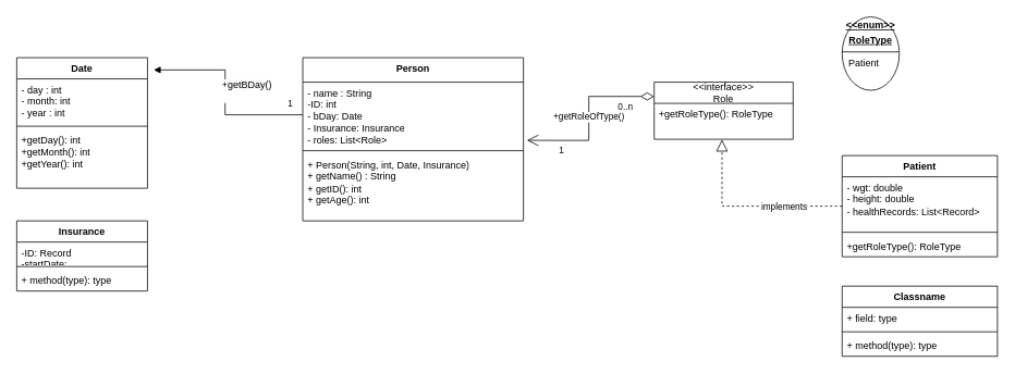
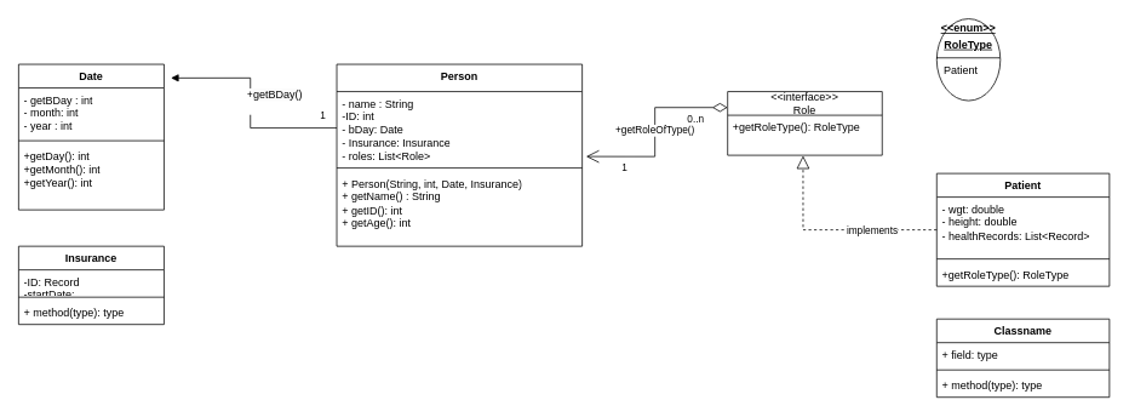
  <mxCell id="0" />
  <mxCell id="1" parent="0" />
  <mxCell id="2" value="Person&lt;div&gt;&lt;br&gt;&lt;/div&gt;" style="swimlane;fontStyle=1;align=center;verticalAlign=top;childLayout=stackLayout;horizontal=1;startSize=30;horizontalStack=0;resizeParent=1;resizeParentMax=0;resizeLast=0;collapsible=1;marginBottom=0;whiteSpace=wrap;html=1;movable=1;resizable=1;rotatable=1;deletable=1;editable=1;locked=0;connectable=1;" vertex="1" parent="1"><mxGeometry x="370" y="70" width="270" height="200" as="geometry"><mxRectangle x="180" y="100" width="110" height="60" as="alternateBounds" /></mxGeometry></mxCell>
  <mxCell id="3" value="- name : String&lt;div&gt;-ID: int&lt;/div&gt;&lt;div&gt;- bDay: Date&lt;/div&gt;&lt;div&gt;- Insurance: Insurance&lt;/div&gt;&lt;div&gt;- roles: List&amp;lt;Role&amp;gt;&lt;/div&gt;" style="text;strokeColor=none;fillColor=none;align=left;verticalAlign=top;spacingLeft=4;spacingRight=4;overflow=hidden;rotatable=0;points=[[0,0.5],[1,0.5]];portConstraint=eastwest;whiteSpace=wrap;html=1;" vertex="1" parent="2"><mxGeometry y="30" width="270" height="80" as="geometry" /></mxCell>
  <mxCell id="4" value="" style="line;strokeWidth=1;fillColor=none;align=left;verticalAlign=middle;spacingTop=-1;spacingLeft=3;spacingRight=3;rotatable=0;labelPosition=right;points=[];portConstraint=eastwest;strokeColor=inherit;" vertex="1" parent="2"><mxGeometry y="110" width="270" height="8" as="geometry" /></mxCell>
  <mxCell id="5" value="&lt;div&gt;+ Person(String, int, Date, Insurance)&lt;/div&gt;+ getName() : String&lt;div&gt;+ getID(): int&lt;/div&gt;&lt;div&gt;&lt;span style=&quot;background-color: initial;&quot;&gt;+ getAge(): int&lt;/span&gt;&lt;/div&gt;&lt;div&gt;&lt;br&gt;&lt;/div&gt;" style="text;strokeColor=none;fillColor=none;align=left;verticalAlign=top;spacingLeft=4;spacingRight=4;overflow=hidden;rotatable=0;points=[[0,0.5],[1,0.5]];portConstraint=eastwest;whiteSpace=wrap;html=1;" vertex="1" parent="2"><mxGeometry y="118" width="270" height="82" as="geometry" /></mxCell>
  <mxCell id="6" value="Patient" style="swimlane;fontStyle=1;align=center;verticalAlign=top;childLayout=stackLayout;horizontal=1;startSize=26;horizontalStack=0;resizeParent=1;resizeParentMax=0;resizeLast=0;collapsible=1;marginBottom=0;whiteSpace=wrap;html=1;" vertex="1" parent="1"><mxGeometry x="1030" y="190" width="190" height="124" as="geometry" /></mxCell>
  <mxCell id="7" value="- wgt: double&lt;div&gt;- height: double&lt;/div&gt;&lt;div&gt;- healthRecords: List&amp;lt;Record&amp;gt;&lt;/div&gt;" style="text;strokeColor=none;fillColor=none;align=left;verticalAlign=top;spacingLeft=4;spacingRight=4;overflow=hidden;rotatable=0;points=[[0,0.5],[1,0.5]];portConstraint=eastwest;whiteSpace=wrap;html=1;" vertex="1" parent="6"><mxGeometry y="26" width="190" height="64" as="geometry" /></mxCell>
  <mxCell id="8" value="" style="line;strokeWidth=1;fillColor=none;align=left;verticalAlign=middle;spacingTop=-1;spacingLeft=3;spacingRight=3;rotatable=0;labelPosition=right;points=[];portConstraint=eastwest;strokeColor=inherit;" vertex="1" parent="6"><mxGeometry y="90" width="190" height="8" as="geometry" /></mxCell>
  <mxCell id="9" value="+getRoleType(): RoleType" style="text;strokeColor=none;fillColor=none;align=left;verticalAlign=top;spacingLeft=4;spacingRight=4;overflow=hidden;rotatable=0;points=[[0,0.5],[1,0.5]];portConstraint=eastwest;whiteSpace=wrap;html=1;" vertex="1" parent="6"><mxGeometry y="98" width="190" height="26" as="geometry" /></mxCell>
  <mxCell id="10" value="&amp;lt;&amp;lt;interface&amp;gt;&amp;gt;&lt;br&gt;Role" style="swimlane;fontStyle=0;childLayout=stackLayout;horizontal=1;startSize=26;fillColor=none;horizontalStack=0;resizeParent=1;resizeParentMax=0;resizeLast=0;collapsible=1;marginBottom=0;whiteSpace=wrap;html=1;" vertex="1" parent="1"><mxGeometry x="800" y="100" width="170" height="70" as="geometry" /></mxCell>
  <mxCell id="11" value="+getRoleType(): RoleType" style="text;strokeColor=none;fillColor=none;align=left;verticalAlign=top;spacingLeft=4;spacingRight=4;overflow=hidden;rotatable=0;points=[[0,0.5],[1,0.5]];portConstraint=eastwest;whiteSpace=wrap;html=1;" vertex="1" parent="10"><mxGeometry y="26" width="170" height="44" as="geometry" /></mxCell>
  <mxCell id="12" value="&lt;p style=&quot;margin:0px;margin-top:4px;text-align:center;text-decoration:underline;&quot;&gt;&lt;b&gt;&amp;lt;&amp;lt;enum&amp;gt;&amp;gt;&lt;/b&gt;&lt;/p&gt;&lt;p style=&quot;margin:0px;margin-top:4px;text-align:center;text-decoration:underline;&quot;&gt;&lt;b&gt;RoleType&lt;/b&gt;&lt;/p&gt;&lt;hr size=&quot;1&quot; style=&quot;border-style:solid;&quot;&gt;&lt;p style=&quot;margin:0px;margin-left:8px;&quot;&gt;Patient&lt;/p&gt;" style="ellipse;verticalAlign=top;align=left;overflow=fill;html=1;whiteSpace=wrap;" vertex="1" parent="1"><mxGeometry x="1030" y="20" width="70" height="90" as="geometry" /></mxCell>
  <mxCell id="13" value="" style="endArrow=block;dashed=1;endFill=0;endSize=12;html=1;rounded=0;entryX=0.488;entryY=1.01;entryDx=0;entryDy=0;entryPerimeter=0;exitX=0;exitY=0.5;exitDx=0;exitDy=0;" edge="1" parent="1" source="6" target="11"><mxGeometry width="160" relative="1" as="geometry"><mxPoint x="700" y="310" as="sourcePoint" /><mxPoint x="860" y="310" as="targetPoint" /><Array as="points"><mxPoint x="883" y="252" /></Array></mxGeometry></mxCell>
  <mxCell id="14" value="implements" style="edgeLabel;html=1;align=center;verticalAlign=middle;resizable=0;points=[];" vertex="1" connectable="0" parent="13"><mxGeometry x="-0.367" relative="1" as="geometry"><mxPoint as="offset" /></mxGeometry></mxCell>
  <mxCell id="15" value="+getRoleOfType()" style="endArrow=open;html=1;endSize=12;startArrow=diamondThin;startSize=14;startFill=0;edgeStyle=orthogonalEdgeStyle;rounded=0;entryX=1.016;entryY=0.892;entryDx=0;entryDy=0;entryPerimeter=0;exitX=0;exitY=0.25;exitDx=0;exitDy=0;" edge="1" parent="1" source="10" target="3"><mxGeometry relative="1" as="geometry"><mxPoint x="600" y="270" as="sourcePoint" /><mxPoint x="760" y="270" as="targetPoint" /></mxGeometry></mxCell>
  <mxCell id="16" value="0..n" style="edgeLabel;resizable=0;html=1;align=left;verticalAlign=top;" connectable="0" vertex="1" parent="15"><mxGeometry x="-1" relative="1" as="geometry"><mxPoint x="-46" as="offset" /></mxGeometry></mxCell>
  <mxCell id="17" value="1" style="edgeLabel;resizable=0;html=1;align=right;verticalAlign=top;" connectable="0" vertex="1" parent="15"><mxGeometry x="1" relative="1" as="geometry"><mxPoint x="46" as="offset" /></mxGeometry></mxCell>
  <mxCell id="18" value="Date" style="swimlane;fontStyle=1;align=center;verticalAlign=top;childLayout=stackLayout;horizontal=1;startSize=26;horizontalStack=0;resizeParent=1;resizeParentMax=0;resizeLast=0;collapsible=1;marginBottom=0;whiteSpace=wrap;html=1;" vertex="1" parent="1"><mxGeometry x="20" y="70" width="160" height="160" as="geometry" /></mxCell>
- <mxCell id="19" value="- day : int&lt;div&gt;- month: int&lt;/div&gt;&lt;div&gt;- year : int&lt;/div&gt;" style="text;strokeColor=none;fillColor=none;align=left;verticalAlign=top;spacingLeft=4;spacingRight=4;overflow=hidden;rotatable=0;points=[[0,0.5],[1,0.5]];portConstraint=eastwest;whiteSpace=wrap;html=1;" vertex="1" parent="18"><mxGeometry y="26" width="160" height="54" as="geometry" /></mxCell>
+ <mxCell id="19" value="- getBDay : int&lt;div&gt;- month: int&lt;/div&gt;&lt;div&gt;- year : int&lt;/div&gt;" style="text;strokeColor=none;fillColor=none;align=left;verticalAlign=top;spacingLeft=4;spacingRight=4;overflow=hidden;rotatable=0;points=[[0,0.5],[1,0.5]];portConstraint=eastwest;whiteSpace=wrap;html=1;" vertex="1" parent="18"><mxGeometry y="26" width="160" height="54" as="geometry" /></mxCell>
  <mxCell id="20" value="" style="line;strokeWidth=1;fillColor=none;align=left;verticalAlign=middle;spacingTop=-1;spacingLeft=3;spacingRight=3;rotatable=0;labelPosition=right;points=[];portConstraint=eastwest;strokeColor=inherit;" vertex="1" parent="18"><mxGeometry y="80" width="160" height="8" as="geometry" /></mxCell>
  <mxCell id="21" value="&lt;div&gt;+getDay(): int&lt;/div&gt;&lt;div&gt;+getMonth(): int&lt;/div&gt;&lt;div&gt;+getYear(): int&lt;/div&gt;" style="text;strokeColor=none;fillColor=none;align=left;verticalAlign=top;spacingLeft=4;spacingRight=4;overflow=hidden;rotatable=0;points=[[0,0.5],[1,0.5]];portConstraint=eastwest;whiteSpace=wrap;html=1;" vertex="1" parent="18"><mxGeometry y="88" width="160" height="72" as="geometry" /></mxCell>
  <mxCell id="22" value="+&lt;span style=&quot;background-color: rgb(251, 251, 251); font-size: 12px; text-wrap: wrap;&quot;&gt;getBDay()&lt;/span&gt;&lt;div&gt;&lt;span style=&quot;background-color: rgb(251, 251, 251); font-size: 12px; text-wrap: wrap;&quot;&gt;&lt;br&gt;&lt;/span&gt;&lt;/div&gt;" style="endArrow=block;endFill=1;html=1;edgeStyle=orthogonalEdgeStyle;align=left;verticalAlign=top;rounded=0;exitX=0;exitY=0.5;exitDx=0;exitDy=0;entryX=1.047;entryY=0.094;entryDx=0;entryDy=0;entryPerimeter=0;" edge="1" parent="1" source="3" target="18"><mxGeometry x="0.305" y="5" relative="1" as="geometry"><mxPoint x="240" y="210" as="sourcePoint" /><mxPoint x="400" y="210" as="targetPoint" /><mxPoint as="offset" /></mxGeometry></mxCell>
  <mxCell id="23" value="1" style="edgeLabel;resizable=0;html=1;align=left;verticalAlign=bottom;" connectable="0" vertex="1" parent="22"><mxGeometry x="-1" relative="1" as="geometry"><mxPoint x="-20" y="-5" as="offset" /></mxGeometry></mxCell>
  <mxCell id="24" value="Classname" style="swimlane;fontStyle=1;align=center;verticalAlign=top;childLayout=stackLayout;horizontal=1;startSize=26;horizontalStack=0;resizeParent=1;resizeParentMax=0;resizeLast=0;collapsible=1;marginBottom=0;whiteSpace=wrap;html=1;" vertex="1" parent="1"><mxGeometry x="1030" y="350" width="190" height="86" as="geometry" /></mxCell>
  <mxCell id="25" value="+ field: type" style="text;strokeColor=none;fillColor=none;align=left;verticalAlign=top;spacingLeft=4;spacingRight=4;overflow=hidden;rotatable=0;points=[[0,0.5],[1,0.5]];portConstraint=eastwest;whiteSpace=wrap;html=1;" vertex="1" parent="24"><mxGeometry y="26" width="190" height="26" as="geometry" /></mxCell>
  <mxCell id="26" value="" style="line;strokeWidth=1;fillColor=none;align=left;verticalAlign=middle;spacingTop=-1;spacingLeft=3;spacingRight=3;rotatable=0;labelPosition=right;points=[];portConstraint=eastwest;strokeColor=inherit;" vertex="1" parent="24"><mxGeometry y="52" width="190" height="8" as="geometry" /></mxCell>
  <mxCell id="27" value="+ method(type): type" style="text;strokeColor=none;fillColor=none;align=left;verticalAlign=top;spacingLeft=4;spacingRight=4;overflow=hidden;rotatable=0;points=[[0,0.5],[1,0.5]];portConstraint=eastwest;whiteSpace=wrap;html=1;" vertex="1" parent="24"><mxGeometry y="60" width="190" height="26" as="geometry" /></mxCell>
  <mxCell id="28" value="Insurance" style="swimlane;fontStyle=1;align=center;verticalAlign=top;childLayout=stackLayout;horizontal=1;startSize=26;horizontalStack=0;resizeParent=1;resizeParentMax=0;resizeLast=0;collapsible=1;marginBottom=0;whiteSpace=wrap;html=1;" vertex="1" parent="1"><mxGeometry x="20" y="270" width="160" height="86" as="geometry" /></mxCell>
  <mxCell id="29" value="-ID: Record&lt;div&gt;-startDate:&amp;nbsp;&lt;/div&gt;" style="text;strokeColor=none;fillColor=none;align=left;verticalAlign=top;spacingLeft=4;spacingRight=4;overflow=hidden;rotatable=0;points=[[0,0.5],[1,0.5]];portConstraint=eastwest;whiteSpace=wrap;html=1;" vertex="1" parent="28"><mxGeometry y="26" width="160" height="26" as="geometry" /></mxCell>
  <mxCell id="30" value="" style="line;strokeWidth=1;fillColor=none;align=left;verticalAlign=middle;spacingTop=-1;spacingLeft=3;spacingRight=3;rotatable=0;labelPosition=right;points=[];portConstraint=eastwest;strokeColor=inherit;" vertex="1" parent="28"><mxGeometry y="52" width="160" height="8" as="geometry" /></mxCell>
  <mxCell id="31" value="+ method(type): type" style="text;strokeColor=none;fillColor=none;align=left;verticalAlign=top;spacingLeft=4;spacingRight=4;overflow=hidden;rotatable=0;points=[[0,0.5],[1,0.5]];portConstraint=eastwest;whiteSpace=wrap;html=1;" vertex="1" parent="28"><mxGeometry y="60" width="160" height="26" as="geometry" /></mxCell>
